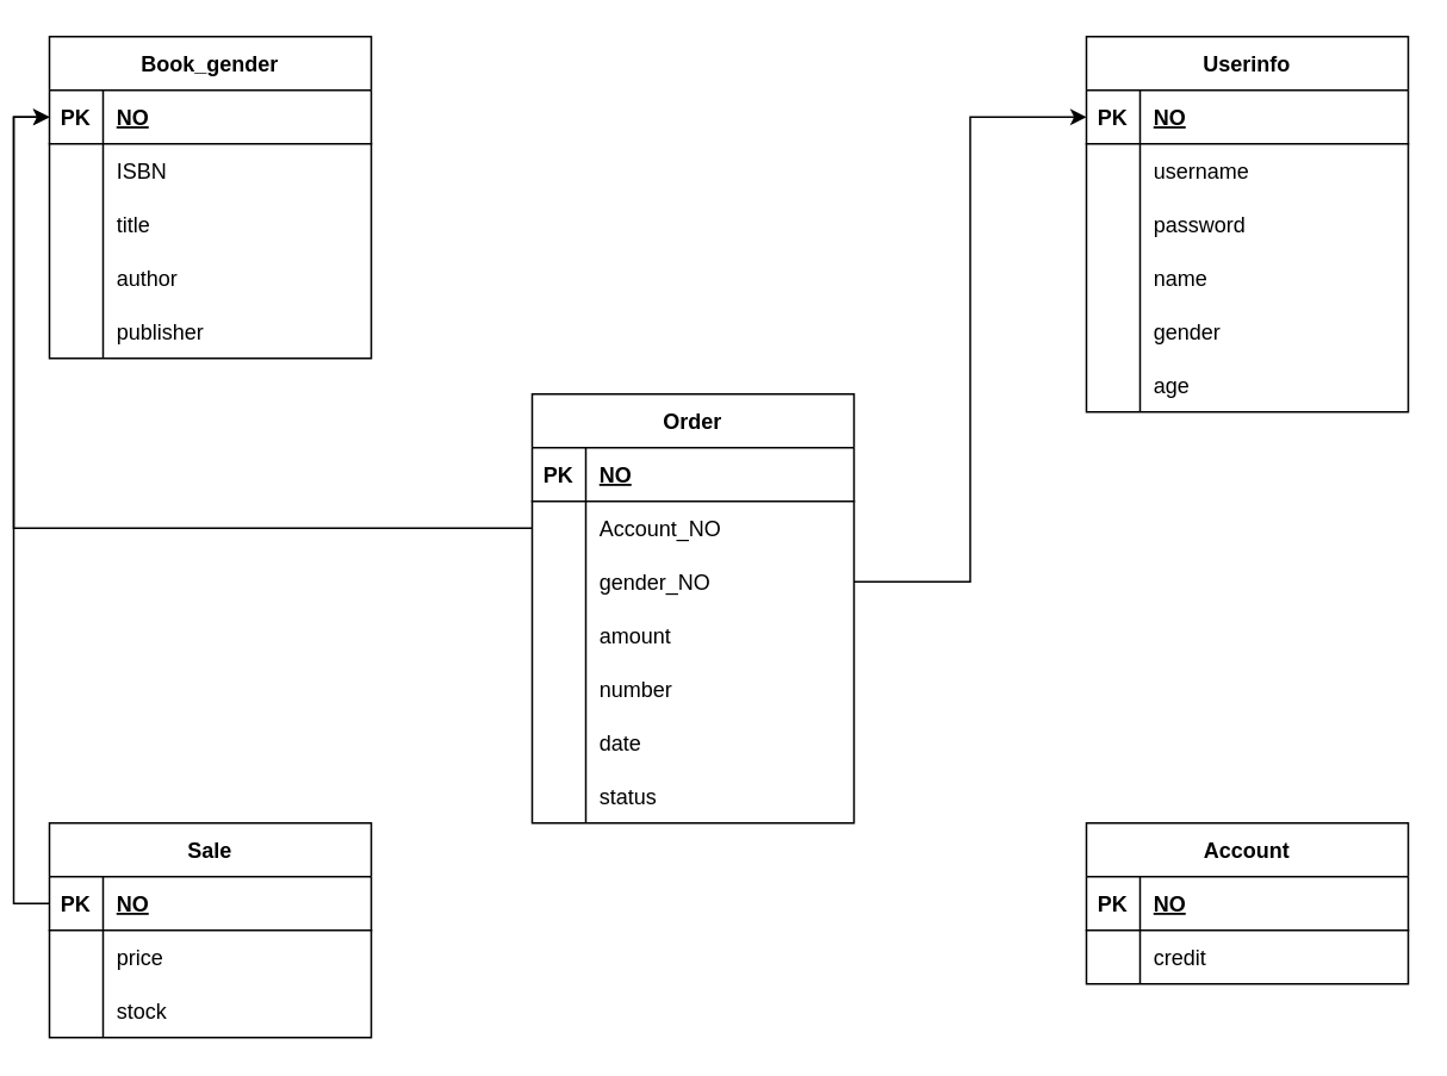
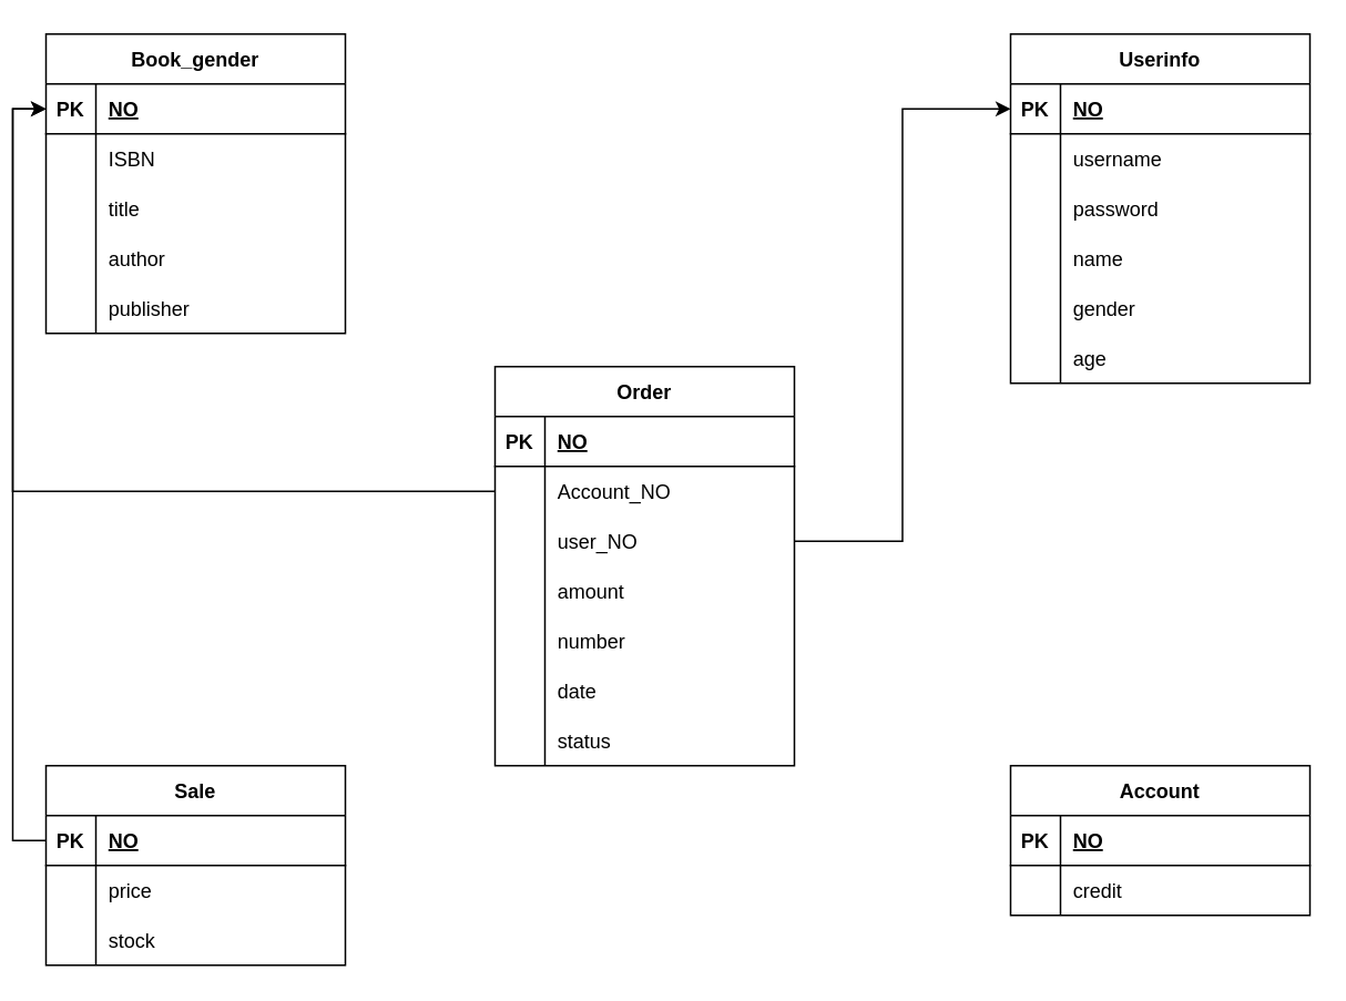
  <mxCell id="0" />
  <mxCell id="1" parent="0" />
  <mxCell id="2" value="Account" style="shape=table;startSize=30;container=1;collapsible=1;childLayout=tableLayout;fixedRows=1;rowLines=0;fontStyle=1;align=center;resizeLast=1;" vertex="1" parent="1"><mxGeometry x="600" y="460" width="180" height="90" as="geometry" /></mxCell>
  <mxCell id="3" value="" style="shape=tableRow;horizontal=0;startSize=0;swimlaneHead=0;swimlaneBody=0;fillColor=none;collapsible=0;dropTarget=0;points=[[0,0.5],[1,0.5]];portConstraint=eastwest;top=0;left=0;right=0;bottom=1;" vertex="1" parent="2"><mxGeometry y="30" width="180" height="30" as="geometry" /></mxCell>
  <mxCell id="4" value="PK" style="shape=partialRectangle;connectable=0;fillColor=none;top=0;left=0;bottom=0;right=0;fontStyle=1;overflow=hidden;" vertex="1" parent="3"><mxGeometry width="30" height="30" as="geometry"><mxRectangle width="30" height="30" as="alternateBounds" /></mxGeometry></mxCell>
  <mxCell id="5" value="NO" style="shape=partialRectangle;connectable=0;fillColor=none;top=0;left=0;bottom=0;right=0;align=left;spacingLeft=6;fontStyle=5;overflow=hidden;" vertex="1" parent="3"><mxGeometry x="30" width="150" height="30" as="geometry"><mxRectangle width="150" height="30" as="alternateBounds" /></mxGeometry></mxCell>
  <mxCell id="6" value="" style="shape=tableRow;horizontal=0;startSize=0;swimlaneHead=0;swimlaneBody=0;fillColor=none;collapsible=0;dropTarget=0;points=[[0,0.5],[1,0.5]];portConstraint=eastwest;top=0;left=0;right=0;bottom=0;" vertex="1" parent="2"><mxGeometry y="60" width="180" height="30" as="geometry" /></mxCell>
  <mxCell id="7" value="" style="shape=partialRectangle;connectable=0;fillColor=none;top=0;left=0;bottom=0;right=0;editable=1;overflow=hidden;" vertex="1" parent="6"><mxGeometry width="30" height="30" as="geometry"><mxRectangle width="30" height="30" as="alternateBounds" /></mxGeometry></mxCell>
  <mxCell id="8" value="credit" style="shape=partialRectangle;connectable=0;fillColor=none;top=0;left=0;bottom=0;right=0;align=left;spacingLeft=6;overflow=hidden;" vertex="1" parent="6"><mxGeometry x="30" width="150" height="30" as="geometry"><mxRectangle width="150" height="30" as="alternateBounds" /></mxGeometry></mxCell>
  <mxCell id="9" value="Sale" style="shape=table;startSize=30;container=1;collapsible=1;childLayout=tableLayout;fixedRows=1;rowLines=0;fontStyle=1;align=center;resizeLast=1;" vertex="1" parent="1"><mxGeometry x="20" y="460" width="180" height="120" as="geometry" /></mxCell>
  <mxCell id="10" value="" style="shape=tableRow;horizontal=0;startSize=0;swimlaneHead=0;swimlaneBody=0;fillColor=none;collapsible=0;dropTarget=0;points=[[0,0.5],[1,0.5]];portConstraint=eastwest;top=0;left=0;right=0;bottom=1;" vertex="1" parent="9"><mxGeometry y="30" width="180" height="30" as="geometry" /></mxCell>
  <mxCell id="11" value="PK" style="shape=partialRectangle;connectable=0;fillColor=none;top=0;left=0;bottom=0;right=0;fontStyle=1;overflow=hidden;" vertex="1" parent="10"><mxGeometry width="30" height="30" as="geometry"><mxRectangle width="30" height="30" as="alternateBounds" /></mxGeometry></mxCell>
  <mxCell id="12" value="NO" style="shape=partialRectangle;connectable=0;fillColor=none;top=0;left=0;bottom=0;right=0;align=left;spacingLeft=6;fontStyle=5;overflow=hidden;" vertex="1" parent="10"><mxGeometry x="30" width="150" height="30" as="geometry"><mxRectangle width="150" height="30" as="alternateBounds" /></mxGeometry></mxCell>
  <mxCell id="13" value="" style="shape=tableRow;horizontal=0;startSize=0;swimlaneHead=0;swimlaneBody=0;fillColor=none;collapsible=0;dropTarget=0;points=[[0,0.5],[1,0.5]];portConstraint=eastwest;top=0;left=0;right=0;bottom=0;" vertex="1" parent="9"><mxGeometry y="60" width="180" height="30" as="geometry" /></mxCell>
  <mxCell id="14" value="" style="shape=partialRectangle;connectable=0;fillColor=none;top=0;left=0;bottom=0;right=0;editable=1;overflow=hidden;" vertex="1" parent="13"><mxGeometry width="30" height="30" as="geometry"><mxRectangle width="30" height="30" as="alternateBounds" /></mxGeometry></mxCell>
  <mxCell id="15" value="price" style="shape=partialRectangle;connectable=0;fillColor=none;top=0;left=0;bottom=0;right=0;align=left;spacingLeft=6;overflow=hidden;" vertex="1" parent="13"><mxGeometry x="30" width="150" height="30" as="geometry"><mxRectangle width="150" height="30" as="alternateBounds" /></mxGeometry></mxCell>
  <mxCell id="16" value="" style="shape=tableRow;horizontal=0;startSize=0;swimlaneHead=0;swimlaneBody=0;fillColor=none;collapsible=0;dropTarget=0;points=[[0,0.5],[1,0.5]];portConstraint=eastwest;top=0;left=0;right=0;bottom=0;" vertex="1" parent="9"><mxGeometry y="90" width="180" height="30" as="geometry" /></mxCell>
  <mxCell id="17" value="" style="shape=partialRectangle;connectable=0;fillColor=none;top=0;left=0;bottom=0;right=0;editable=1;overflow=hidden;" vertex="1" parent="16"><mxGeometry width="30" height="30" as="geometry"><mxRectangle width="30" height="30" as="alternateBounds" /></mxGeometry></mxCell>
  <mxCell id="18" value="stock" style="shape=partialRectangle;connectable=0;fillColor=none;top=0;left=0;bottom=0;right=0;align=left;spacingLeft=6;overflow=hidden;" vertex="1" parent="16"><mxGeometry x="30" width="150" height="30" as="geometry"><mxRectangle width="150" height="30" as="alternateBounds" /></mxGeometry></mxCell>
  <mxCell id="19" value="Book_gender" style="shape=table;startSize=30;container=1;collapsible=1;childLayout=tableLayout;fixedRows=1;rowLines=0;fontStyle=1;align=center;resizeLast=1;" vertex="1" parent="1"><mxGeometry x="20" y="20" width="180" height="180" as="geometry" /></mxCell>
  <mxCell id="20" value="" style="shape=tableRow;horizontal=0;startSize=0;swimlaneHead=0;swimlaneBody=0;fillColor=none;collapsible=0;dropTarget=0;points=[[0,0.5],[1,0.5]];portConstraint=eastwest;top=0;left=0;right=0;bottom=1;" vertex="1" parent="19"><mxGeometry y="30" width="180" height="30" as="geometry" /></mxCell>
  <mxCell id="21" value="PK" style="shape=partialRectangle;connectable=0;fillColor=none;top=0;left=0;bottom=0;right=0;fontStyle=1;overflow=hidden;" vertex="1" parent="20"><mxGeometry width="30" height="30" as="geometry"><mxRectangle width="30" height="30" as="alternateBounds" /></mxGeometry></mxCell>
  <mxCell id="22" value="NO" style="shape=partialRectangle;connectable=0;fillColor=none;top=0;left=0;bottom=0;right=0;align=left;spacingLeft=6;fontStyle=5;overflow=hidden;" vertex="1" parent="20"><mxGeometry x="30" width="150" height="30" as="geometry"><mxRectangle width="150" height="30" as="alternateBounds" /></mxGeometry></mxCell>
  <mxCell id="23" value="" style="shape=tableRow;horizontal=0;startSize=0;swimlaneHead=0;swimlaneBody=0;fillColor=none;collapsible=0;dropTarget=0;points=[[0,0.5],[1,0.5]];portConstraint=eastwest;top=0;left=0;right=0;bottom=0;" vertex="1" parent="19"><mxGeometry y="60" width="180" height="30" as="geometry" /></mxCell>
  <mxCell id="24" value="" style="shape=partialRectangle;connectable=0;fillColor=none;top=0;left=0;bottom=0;right=0;editable=1;overflow=hidden;" vertex="1" parent="23"><mxGeometry width="30" height="30" as="geometry"><mxRectangle width="30" height="30" as="alternateBounds" /></mxGeometry></mxCell>
  <mxCell id="25" value="ISBN" style="shape=partialRectangle;connectable=0;fillColor=none;top=0;left=0;bottom=0;right=0;align=left;spacingLeft=6;overflow=hidden;" vertex="1" parent="23"><mxGeometry x="30" width="150" height="30" as="geometry"><mxRectangle width="150" height="30" as="alternateBounds" /></mxGeometry></mxCell>
  <mxCell id="26" value="" style="shape=tableRow;horizontal=0;startSize=0;swimlaneHead=0;swimlaneBody=0;fillColor=none;collapsible=0;dropTarget=0;points=[[0,0.5],[1,0.5]];portConstraint=eastwest;top=0;left=0;right=0;bottom=0;" vertex="1" parent="19"><mxGeometry y="90" width="180" height="30" as="geometry" /></mxCell>
  <mxCell id="27" value="" style="shape=partialRectangle;connectable=0;fillColor=none;top=0;left=0;bottom=0;right=0;editable=1;overflow=hidden;" vertex="1" parent="26"><mxGeometry width="30" height="30" as="geometry"><mxRectangle width="30" height="30" as="alternateBounds" /></mxGeometry></mxCell>
  <mxCell id="28" value="title" style="shape=partialRectangle;connectable=0;fillColor=none;top=0;left=0;bottom=0;right=0;align=left;spacingLeft=6;overflow=hidden;" vertex="1" parent="26"><mxGeometry x="30" width="150" height="30" as="geometry"><mxRectangle width="150" height="30" as="alternateBounds" /></mxGeometry></mxCell>
  <mxCell id="29" value="" style="shape=tableRow;horizontal=0;startSize=0;swimlaneHead=0;swimlaneBody=0;fillColor=none;collapsible=0;dropTarget=0;points=[[0,0.5],[1,0.5]];portConstraint=eastwest;top=0;left=0;right=0;bottom=0;" vertex="1" parent="19"><mxGeometry y="120" width="180" height="30" as="geometry" /></mxCell>
  <mxCell id="30" value="" style="shape=partialRectangle;connectable=0;fillColor=none;top=0;left=0;bottom=0;right=0;editable=1;overflow=hidden;" vertex="1" parent="29"><mxGeometry width="30" height="30" as="geometry"><mxRectangle width="30" height="30" as="alternateBounds" /></mxGeometry></mxCell>
  <mxCell id="31" value="author" style="shape=partialRectangle;connectable=0;fillColor=none;top=0;left=0;bottom=0;right=0;align=left;spacingLeft=6;overflow=hidden;" vertex="1" parent="29"><mxGeometry x="30" width="150" height="30" as="geometry"><mxRectangle width="150" height="30" as="alternateBounds" /></mxGeometry></mxCell>
  <mxCell id="32" value="" style="shape=tableRow;horizontal=0;startSize=0;swimlaneHead=0;swimlaneBody=0;fillColor=none;collapsible=0;dropTarget=0;points=[[0,0.5],[1,0.5]];portConstraint=eastwest;top=0;left=0;right=0;bottom=0;" vertex="1" parent="19"><mxGeometry y="150" width="180" height="30" as="geometry" /></mxCell>
  <mxCell id="33" value="" style="shape=partialRectangle;connectable=0;fillColor=none;top=0;left=0;bottom=0;right=0;editable=1;overflow=hidden;" vertex="1" parent="32"><mxGeometry width="30" height="30" as="geometry"><mxRectangle width="30" height="30" as="alternateBounds" /></mxGeometry></mxCell>
  <mxCell id="34" value="publisher" style="shape=partialRectangle;connectable=0;fillColor=none;top=0;left=0;bottom=0;right=0;align=left;spacingLeft=6;overflow=hidden;" vertex="1" parent="32"><mxGeometry x="30" width="150" height="30" as="geometry"><mxRectangle width="150" height="30" as="alternateBounds" /></mxGeometry></mxCell>
  <mxCell id="35" value="Userinfo" style="shape=table;startSize=30;container=1;collapsible=1;childLayout=tableLayout;fixedRows=1;rowLines=0;fontStyle=1;align=center;resizeLast=1;" vertex="1" parent="1"><mxGeometry x="600" y="20" width="180" height="210" as="geometry" /></mxCell>
  <mxCell id="36" value="" style="shape=tableRow;horizontal=0;startSize=0;swimlaneHead=0;swimlaneBody=0;fillColor=none;collapsible=0;dropTarget=0;points=[[0,0.5],[1,0.5]];portConstraint=eastwest;top=0;left=0;right=0;bottom=1;" vertex="1" parent="35"><mxGeometry y="30" width="180" height="30" as="geometry" /></mxCell>
  <mxCell id="37" value="PK" style="shape=partialRectangle;connectable=0;fillColor=none;top=0;left=0;bottom=0;right=0;fontStyle=1;overflow=hidden;" vertex="1" parent="36"><mxGeometry width="30" height="30" as="geometry"><mxRectangle width="30" height="30" as="alternateBounds" /></mxGeometry></mxCell>
  <mxCell id="38" value="NO" style="shape=partialRectangle;connectable=0;fillColor=none;top=0;left=0;bottom=0;right=0;align=left;spacingLeft=6;fontStyle=5;overflow=hidden;" vertex="1" parent="36"><mxGeometry x="30" width="150" height="30" as="geometry"><mxRectangle width="150" height="30" as="alternateBounds" /></mxGeometry></mxCell>
  <mxCell id="39" value="" style="shape=tableRow;horizontal=0;startSize=0;swimlaneHead=0;swimlaneBody=0;fillColor=none;collapsible=0;dropTarget=0;points=[[0,0.5],[1,0.5]];portConstraint=eastwest;top=0;left=0;right=0;bottom=0;" vertex="1" parent="35"><mxGeometry y="60" width="180" height="30" as="geometry" /></mxCell>
  <mxCell id="40" value="" style="shape=partialRectangle;connectable=0;fillColor=none;top=0;left=0;bottom=0;right=0;editable=1;overflow=hidden;" vertex="1" parent="39"><mxGeometry width="30" height="30" as="geometry"><mxRectangle width="30" height="30" as="alternateBounds" /></mxGeometry></mxCell>
  <mxCell id="41" value="username    " style="shape=partialRectangle;connectable=0;fillColor=none;top=0;left=0;bottom=0;right=0;align=left;spacingLeft=6;overflow=hidden;" vertex="1" parent="39"><mxGeometry x="30" width="150" height="30" as="geometry"><mxRectangle width="150" height="30" as="alternateBounds" /></mxGeometry></mxCell>
  <mxCell id="42" value="" style="shape=tableRow;horizontal=0;startSize=0;swimlaneHead=0;swimlaneBody=0;fillColor=none;collapsible=0;dropTarget=0;points=[[0,0.5],[1,0.5]];portConstraint=eastwest;top=0;left=0;right=0;bottom=0;" vertex="1" parent="35"><mxGeometry y="90" width="180" height="30" as="geometry" /></mxCell>
  <mxCell id="43" value="" style="shape=partialRectangle;connectable=0;fillColor=none;top=0;left=0;bottom=0;right=0;editable=1;overflow=hidden;" vertex="1" parent="42"><mxGeometry width="30" height="30" as="geometry"><mxRectangle width="30" height="30" as="alternateBounds" /></mxGeometry></mxCell>
  <mxCell id="44" value="password" style="shape=partialRectangle;connectable=0;fillColor=none;top=0;left=0;bottom=0;right=0;align=left;spacingLeft=6;overflow=hidden;" vertex="1" parent="42"><mxGeometry x="30" width="150" height="30" as="geometry"><mxRectangle width="150" height="30" as="alternateBounds" /></mxGeometry></mxCell>
  <mxCell id="45" value="" style="shape=tableRow;horizontal=0;startSize=0;swimlaneHead=0;swimlaneBody=0;fillColor=none;collapsible=0;dropTarget=0;points=[[0,0.5],[1,0.5]];portConstraint=eastwest;top=0;left=0;right=0;bottom=0;" vertex="1" parent="35"><mxGeometry y="120" width="180" height="30" as="geometry" /></mxCell>
  <mxCell id="46" value="" style="shape=partialRectangle;connectable=0;fillColor=none;top=0;left=0;bottom=0;right=0;editable=1;overflow=hidden;" vertex="1" parent="45"><mxGeometry width="30" height="30" as="geometry"><mxRectangle width="30" height="30" as="alternateBounds" /></mxGeometry></mxCell>
  <mxCell id="47" value="name" style="shape=partialRectangle;connectable=0;fillColor=none;top=0;left=0;bottom=0;right=0;align=left;spacingLeft=6;overflow=hidden;" vertex="1" parent="45"><mxGeometry x="30" width="150" height="30" as="geometry"><mxRectangle width="150" height="30" as="alternateBounds" /></mxGeometry></mxCell>
  <mxCell id="48" value="" style="shape=tableRow;horizontal=0;startSize=0;swimlaneHead=0;swimlaneBody=0;fillColor=none;collapsible=0;dropTarget=0;points=[[0,0.5],[1,0.5]];portConstraint=eastwest;top=0;left=0;right=0;bottom=0;" vertex="1" parent="35"><mxGeometry y="150" width="180" height="30" as="geometry" /></mxCell>
  <mxCell id="49" value="" style="shape=partialRectangle;connectable=0;fillColor=none;top=0;left=0;bottom=0;right=0;editable=1;overflow=hidden;" vertex="1" parent="48"><mxGeometry width="30" height="30" as="geometry"><mxRectangle width="30" height="30" as="alternateBounds" /></mxGeometry></mxCell>
  <mxCell id="50" value="gender" style="shape=partialRectangle;connectable=0;fillColor=none;top=0;left=0;bottom=0;right=0;align=left;spacingLeft=6;overflow=hidden;" vertex="1" parent="48"><mxGeometry x="30" width="150" height="30" as="geometry"><mxRectangle width="150" height="30" as="alternateBounds" /></mxGeometry></mxCell>
  <mxCell id="51" value="" style="shape=tableRow;horizontal=0;startSize=0;swimlaneHead=0;swimlaneBody=0;fillColor=none;collapsible=0;dropTarget=0;points=[[0,0.5],[1,0.5]];portConstraint=eastwest;top=0;left=0;right=0;bottom=0;" vertex="1" parent="35"><mxGeometry y="180" width="180" height="30" as="geometry" /></mxCell>
  <mxCell id="52" value="" style="shape=partialRectangle;connectable=0;fillColor=none;top=0;left=0;bottom=0;right=0;editable=1;overflow=hidden;" vertex="1" parent="51"><mxGeometry width="30" height="30" as="geometry"><mxRectangle width="30" height="30" as="alternateBounds" /></mxGeometry></mxCell>
  <mxCell id="53" value="age" style="shape=partialRectangle;connectable=0;fillColor=none;top=0;left=0;bottom=0;right=0;align=left;spacingLeft=6;overflow=hidden;" vertex="1" parent="51"><mxGeometry x="30" width="150" height="30" as="geometry"><mxRectangle width="150" height="30" as="alternateBounds" /></mxGeometry></mxCell>
  <mxCell id="54" value="Order" style="shape=table;startSize=30;container=1;collapsible=1;childLayout=tableLayout;fixedRows=1;rowLines=0;fontStyle=1;align=center;resizeLast=1;" vertex="1" parent="1"><mxGeometry x="290" y="220" width="180" height="240" as="geometry" /></mxCell>
  <mxCell id="55" value="" style="shape=tableRow;horizontal=0;startSize=0;swimlaneHead=0;swimlaneBody=0;fillColor=none;collapsible=0;dropTarget=0;points=[[0,0.5],[1,0.5]];portConstraint=eastwest;top=0;left=0;right=0;bottom=1;" vertex="1" parent="54"><mxGeometry y="30" width="180" height="30" as="geometry" /></mxCell>
  <mxCell id="56" value="PK" style="shape=partialRectangle;connectable=0;fillColor=none;top=0;left=0;bottom=0;right=0;fontStyle=1;overflow=hidden;" vertex="1" parent="55"><mxGeometry width="30" height="30" as="geometry"><mxRectangle width="30" height="30" as="alternateBounds" /></mxGeometry></mxCell>
  <mxCell id="57" value="NO" style="shape=partialRectangle;connectable=0;fillColor=none;top=0;left=0;bottom=0;right=0;align=left;spacingLeft=6;fontStyle=5;overflow=hidden;" vertex="1" parent="55"><mxGeometry x="30" width="150" height="30" as="geometry"><mxRectangle width="150" height="30" as="alternateBounds" /></mxGeometry></mxCell>
  <mxCell id="58" value="" style="shape=tableRow;horizontal=0;startSize=0;swimlaneHead=0;swimlaneBody=0;fillColor=none;collapsible=0;dropTarget=0;points=[[0,0.5],[1,0.5]];portConstraint=eastwest;top=0;left=0;right=0;bottom=0;" vertex="1" parent="54"><mxGeometry y="60" width="180" height="30" as="geometry" /></mxCell>
  <mxCell id="59" value="" style="shape=partialRectangle;connectable=0;fillColor=none;top=0;left=0;bottom=0;right=0;editable=1;overflow=hidden;" vertex="1" parent="58"><mxGeometry width="30" height="30" as="geometry"><mxRectangle width="30" height="30" as="alternateBounds" /></mxGeometry></mxCell>
  <mxCell id="60" value="Account_NO" style="shape=partialRectangle;connectable=0;fillColor=none;top=0;left=0;bottom=0;right=0;align=left;spacingLeft=6;overflow=hidden;" vertex="1" parent="58"><mxGeometry x="30" width="150" height="30" as="geometry"><mxRectangle width="150" height="30" as="alternateBounds" /></mxGeometry></mxCell>
  <mxCell id="61" value="" style="shape=tableRow;horizontal=0;startSize=0;swimlaneHead=0;swimlaneBody=0;fillColor=none;collapsible=0;dropTarget=0;points=[[0,0.5],[1,0.5]];portConstraint=eastwest;top=0;left=0;right=0;bottom=0;" vertex="1" parent="54"><mxGeometry y="90" width="180" height="30" as="geometry" /></mxCell>
  <mxCell id="62" value="" style="shape=partialRectangle;connectable=0;fillColor=none;top=0;left=0;bottom=0;right=0;editable=1;overflow=hidden;" vertex="1" parent="61"><mxGeometry width="30" height="30" as="geometry"><mxRectangle width="30" height="30" as="alternateBounds" /></mxGeometry></mxCell>
- <mxCell id="63" value="gender_NO" style="shape=partialRectangle;connectable=0;fillColor=none;top=0;left=0;bottom=0;right=0;align=left;spacingLeft=6;overflow=hidden;" vertex="1" parent="61"><mxGeometry x="30" width="150" height="30" as="geometry"><mxRectangle width="150" height="30" as="alternateBounds" /></mxGeometry></mxCell>
+ <mxCell id="63" value="user_NO" style="shape=partialRectangle;connectable=0;fillColor=none;top=0;left=0;bottom=0;right=0;align=left;spacingLeft=6;overflow=hidden;" vertex="1" parent="61"><mxGeometry x="30" width="150" height="30" as="geometry"><mxRectangle width="150" height="30" as="alternateBounds" /></mxGeometry></mxCell>
  <mxCell id="64" value="" style="shape=tableRow;horizontal=0;startSize=0;swimlaneHead=0;swimlaneBody=0;fillColor=none;collapsible=0;dropTarget=0;points=[[0,0.5],[1,0.5]];portConstraint=eastwest;top=0;left=0;right=0;bottom=0;" vertex="1" parent="54"><mxGeometry y="120" width="180" height="30" as="geometry" /></mxCell>
  <mxCell id="65" value="" style="shape=partialRectangle;connectable=0;fillColor=none;top=0;left=0;bottom=0;right=0;editable=1;overflow=hidden;" vertex="1" parent="64"><mxGeometry width="30" height="30" as="geometry"><mxRectangle width="30" height="30" as="alternateBounds" /></mxGeometry></mxCell>
  <mxCell id="66" value="amount" style="shape=partialRectangle;connectable=0;fillColor=none;top=0;left=0;bottom=0;right=0;align=left;spacingLeft=6;overflow=hidden;" vertex="1" parent="64"><mxGeometry x="30" width="150" height="30" as="geometry"><mxRectangle width="150" height="30" as="alternateBounds" /></mxGeometry></mxCell>
  <mxCell id="67" value="" style="shape=tableRow;horizontal=0;startSize=0;swimlaneHead=0;swimlaneBody=0;fillColor=none;collapsible=0;dropTarget=0;points=[[0,0.5],[1,0.5]];portConstraint=eastwest;top=0;left=0;right=0;bottom=0;" vertex="1" parent="54"><mxGeometry y="150" width="180" height="30" as="geometry" /></mxCell>
  <mxCell id="68" value="" style="shape=partialRectangle;connectable=0;fillColor=none;top=0;left=0;bottom=0;right=0;editable=1;overflow=hidden;" vertex="1" parent="67"><mxGeometry width="30" height="30" as="geometry"><mxRectangle width="30" height="30" as="alternateBounds" /></mxGeometry></mxCell>
  <mxCell id="69" value="number" style="shape=partialRectangle;connectable=0;fillColor=none;top=0;left=0;bottom=0;right=0;align=left;spacingLeft=6;overflow=hidden;" vertex="1" parent="67"><mxGeometry x="30" width="150" height="30" as="geometry"><mxRectangle width="150" height="30" as="alternateBounds" /></mxGeometry></mxCell>
  <mxCell id="70" value="" style="shape=tableRow;horizontal=0;startSize=0;swimlaneHead=0;swimlaneBody=0;fillColor=none;collapsible=0;dropTarget=0;points=[[0,0.5],[1,0.5]];portConstraint=eastwest;top=0;left=0;right=0;bottom=0;" vertex="1" parent="54"><mxGeometry y="180" width="180" height="30" as="geometry" /></mxCell>
  <mxCell id="71" value="" style="shape=partialRectangle;connectable=0;fillColor=none;top=0;left=0;bottom=0;right=0;editable=1;overflow=hidden;" vertex="1" parent="70"><mxGeometry width="30" height="30" as="geometry"><mxRectangle width="30" height="30" as="alternateBounds" /></mxGeometry></mxCell>
  <mxCell id="72" value="date" style="shape=partialRectangle;connectable=0;fillColor=none;top=0;left=0;bottom=0;right=0;align=left;spacingLeft=6;overflow=hidden;" vertex="1" parent="70"><mxGeometry x="30" width="150" height="30" as="geometry"><mxRectangle width="150" height="30" as="alternateBounds" /></mxGeometry></mxCell>
  <mxCell id="73" value="" style="shape=tableRow;horizontal=0;startSize=0;swimlaneHead=0;swimlaneBody=0;fillColor=none;collapsible=0;dropTarget=0;points=[[0,0.5],[1,0.5]];portConstraint=eastwest;top=0;left=0;right=0;bottom=0;" vertex="1" parent="54"><mxGeometry y="210" width="180" height="30" as="geometry" /></mxCell>
  <mxCell id="74" value="" style="shape=partialRectangle;connectable=0;fillColor=none;top=0;left=0;bottom=0;right=0;editable=1;overflow=hidden;" vertex="1" parent="73"><mxGeometry width="30" height="30" as="geometry"><mxRectangle width="30" height="30" as="alternateBounds" /></mxGeometry></mxCell>
  <mxCell id="75" value="status" style="shape=partialRectangle;connectable=0;fillColor=none;top=0;left=0;bottom=0;right=0;align=left;spacingLeft=6;overflow=hidden;" vertex="1" parent="73"><mxGeometry x="30" width="150" height="30" as="geometry"><mxRectangle width="150" height="30" as="alternateBounds" /></mxGeometry></mxCell>
  <mxCell id="76" style="edgeStyle=orthogonalEdgeStyle;rounded=0;orthogonalLoop=1;jettySize=auto;html=1;exitX=0;exitY=0.5;exitDx=0;exitDy=0;entryX=0;entryY=0.5;entryDx=0;entryDy=0;" edge="1" parent="1" source="58" target="20"><mxGeometry relative="1" as="geometry"><mxPoint x="-10" y="60" as="targetPoint" /></mxGeometry></mxCell>
  <mxCell id="77" style="edgeStyle=orthogonalEdgeStyle;rounded=0;orthogonalLoop=1;jettySize=auto;html=1;exitX=0;exitY=0.5;exitDx=0;exitDy=0;entryX=0;entryY=0.5;entryDx=0;entryDy=0;" edge="1" parent="1" source="10" target="20"><mxGeometry relative="1" as="geometry"><mxPoint x="0" y="60" as="targetPoint" /></mxGeometry></mxCell>
  <mxCell id="78" style="edgeStyle=orthogonalEdgeStyle;rounded=0;orthogonalLoop=1;jettySize=auto;html=1;exitX=1;exitY=0.5;exitDx=0;exitDy=0;entryX=0;entryY=0.5;entryDx=0;entryDy=0;" edge="1" parent="1" source="61" target="36"><mxGeometry relative="1" as="geometry"><mxPoint x="520" y="50" as="targetPoint" /></mxGeometry></mxCell>
